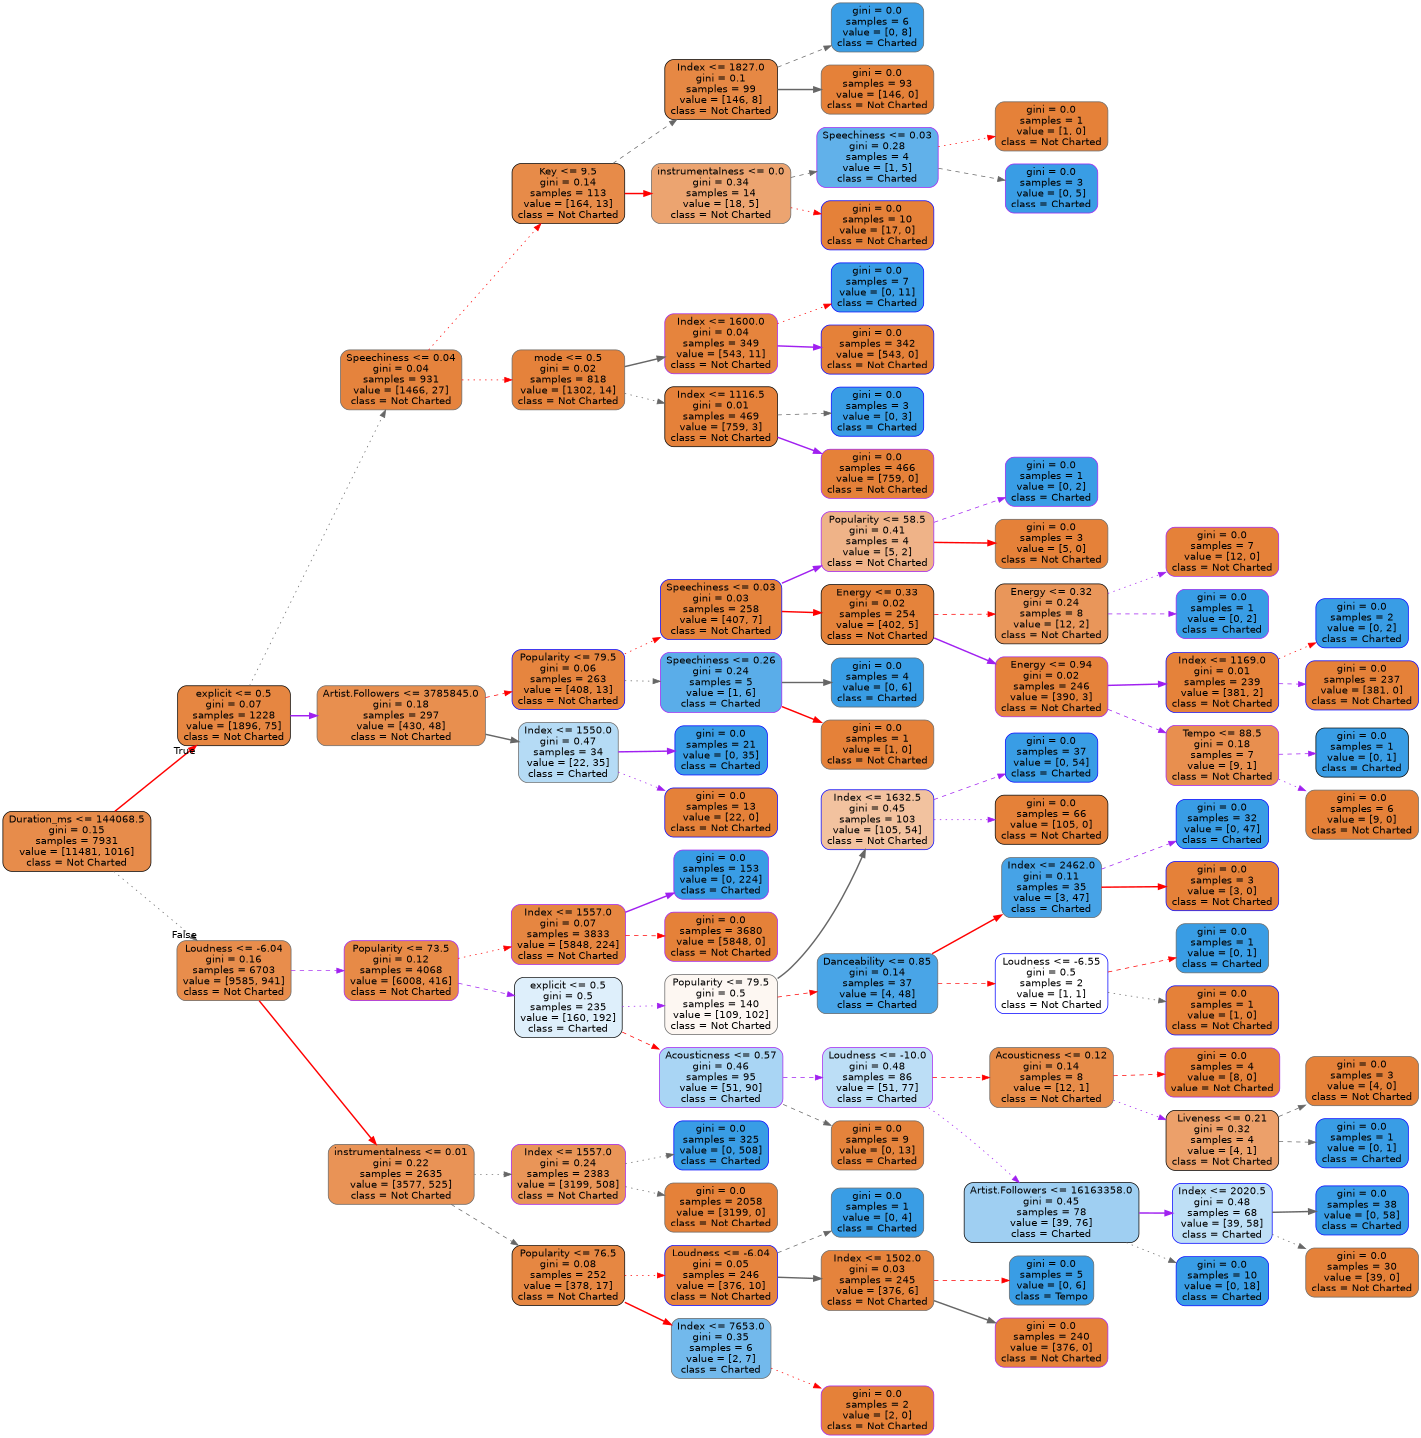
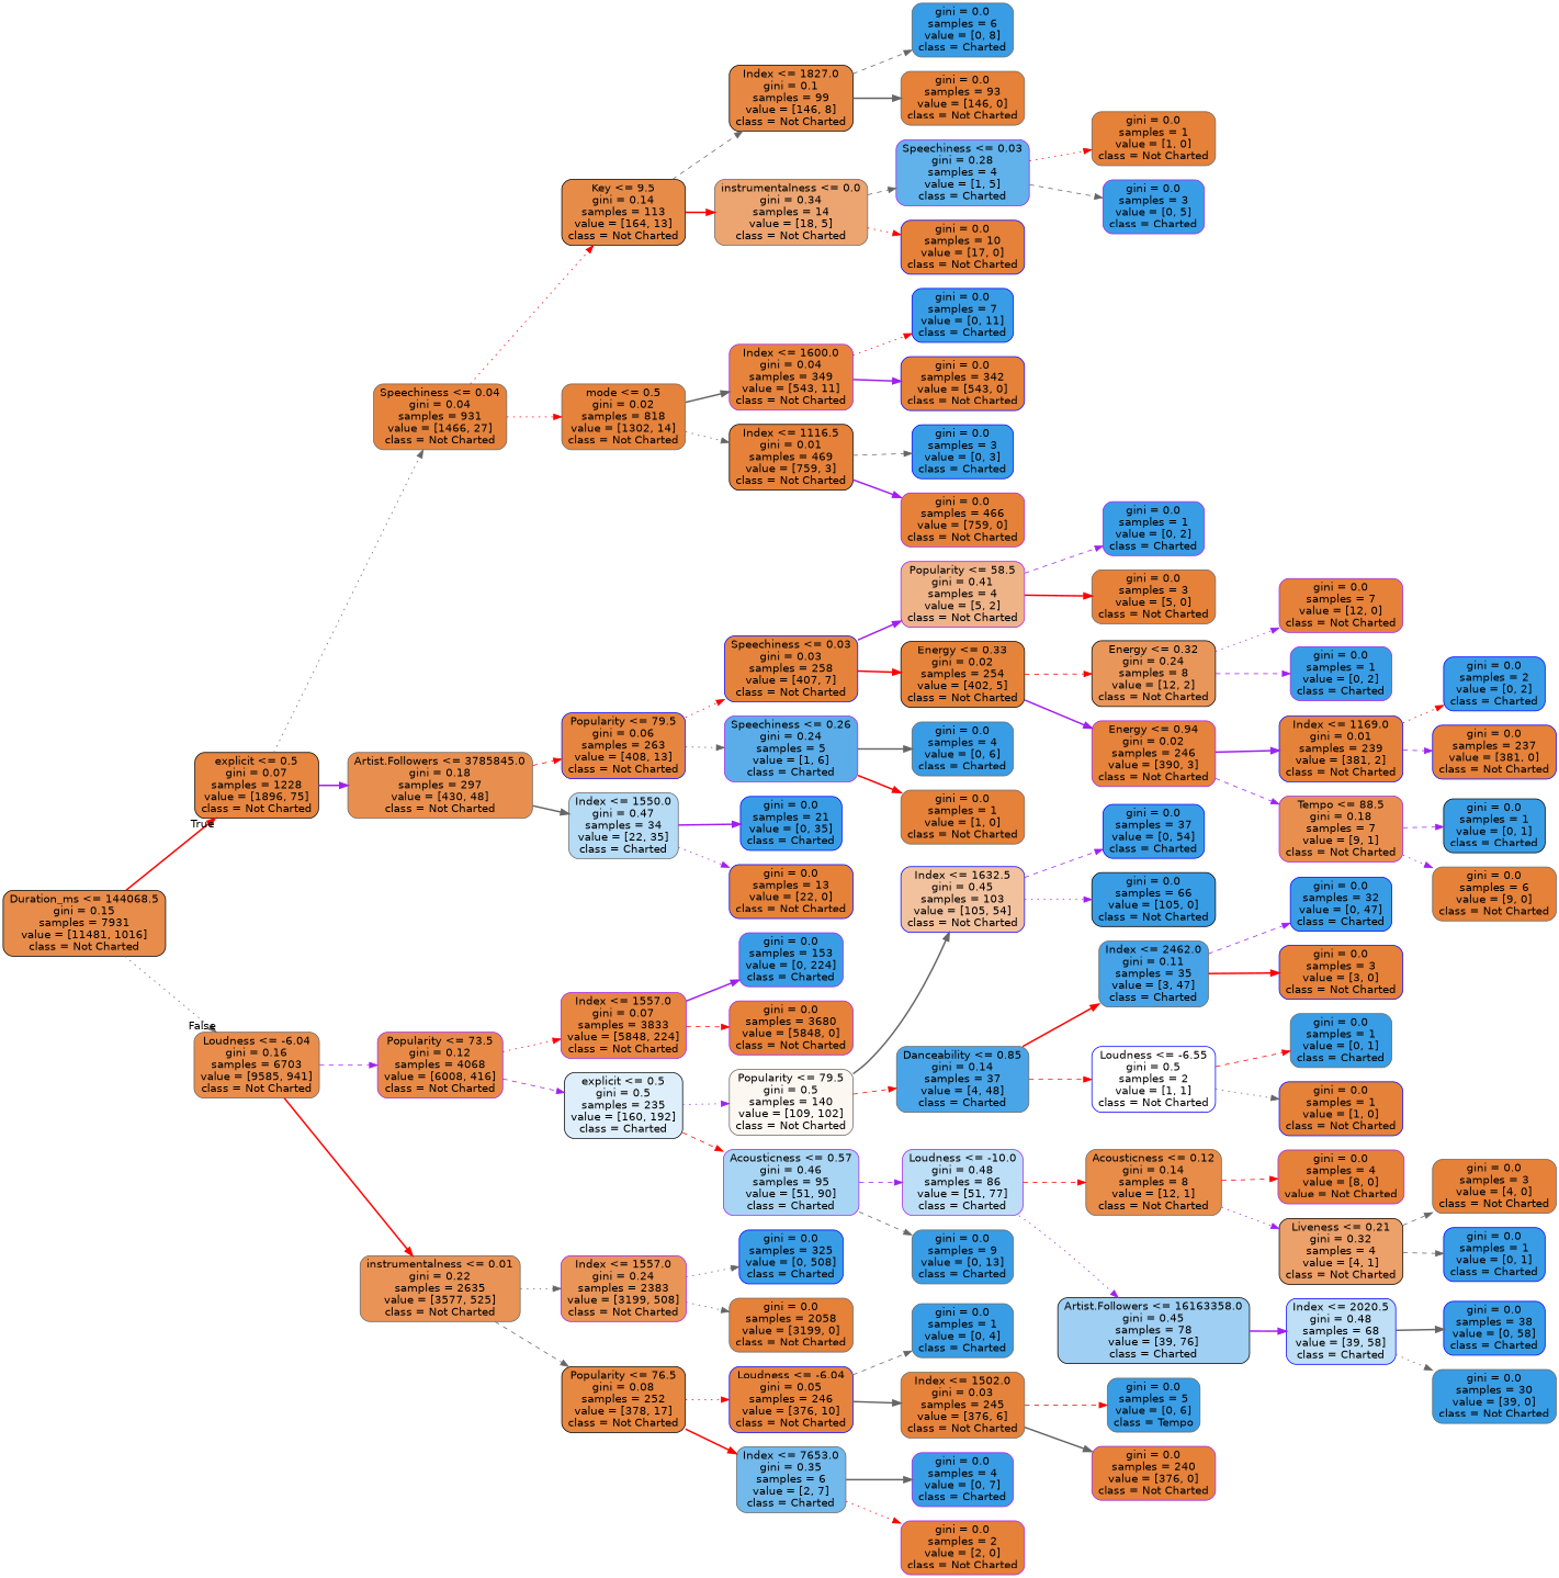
  digraph {
    rankdir=LR
    node [color=gray40 fillcolor="#399de5" fontname=helvetica shape=box style="filled, rounded"]
    edge [color=red fontname=helvetica style=dashed]
    n1 [color=black fillcolor="#e78c4b" label="Duration_ms <= 144068.5\ngini = 0.15\nsamples = 7931\nvalue = [11481, 1016]\nclass = Not Charted"]
    n2 [color=black fillcolor="#e68641" label="explicit <= 0.5\ngini = 0.07\nsamples = 1228\nvalue = [1896, 75]\nclass = Not Charted"]
    n3 [fillcolor="#e88d4c" label="Loudness <= -6.04\ngini = 0.16\nsamples = 6703\nvalue = [9585, 941]\nclass = Not Charted"]
    n4 [fillcolor="#e5833d" label="Speechiness <= 0.04\ngini = 0.04\nsamples = 931\nvalue = [1466, 27]\nclass = Not Charted"]
    n5 [fillcolor="#e88f4f" label="Artist.Followers <= 3785845.0\ngini = 0.18\nsamples = 297\nvalue = [430, 48]\nclass = Not Charted"]
    n6 [color=purple fillcolor="#e78a47" label="Popularity <= 73.5\ngini = 0.12\nsamples = 4068\nvalue = [6008, 416]\nclass = Not Charted"]
    n7 [fillcolor="#e99356" label="instrumentalness <= 0.01\ngini = 0.22\nsamples = 2635\nvalue = [3577, 525]\nclass = Not Charted"]
    n8 [color=black fillcolor="#e78b49" label="Key <= 9.5\ngini = 0.14\nsamples = 113\nvalue = [164, 13]\nclass = Not Charted"]
    n9 [fillcolor="#e5823b" label="mode <= 0.5\ngini = 0.02\nsamples = 818\nvalue = [1302, 14]\nclass = Not Charted"]
    n10 [color=blue fillcolor="#e6853f" label="Popularity <= 79.5\ngini = 0.06\nsamples = 263\nvalue = [408, 13]\nclass = Not Charted"]
    n11 [fillcolor="#b5dbf5" label="Index <= 1550.0\ngini = 0.47\nsamples = 34\nvalue = [22, 35]\nclass = Charted"]
    n12 [color=black fillcolor="#e68844" label="Index <= 1827.0\ngini = 0.1\nsamples = 99\nvalue = [146, 8]\nclass = Not Charted"]
    n13 [fillcolor="#eca470" label="instrumentalness <= 0.0\ngini = 0.34\nsamples = 14\nvalue = [18, 5]\nclass = Not Charted"]
    n14 [color=purple fillcolor="#e6843d" label="Index <= 1600.0\ngini = 0.04\nsamples = 349\nvalue = [543, 11]\nclass = Not Charted"]
    n15 [color=black fillcolor="#e5813a" label="Index <= 1116.5\ngini = 0.01\nsamples = 469\nvalue = [759, 3]\nclass = Not Charted"]
    n16 [label="gini = 0.0\nsamples = 6\nvalue = [0, 8]\nclass = Charted"]
    n17 [fillcolor="#e58139" label="gini = 0.0\nsamples = 93\nvalue = [146, 0]\nclass = Not Charted"]
    n18 [color=purple fillcolor="#61b1ea" label="Speechiness <= 0.03\ngini = 0.28\nsamples = 4\nvalue = [1, 5]\nclass = Charted"]
    n19 [color=blue fillcolor="#e58139" label="gini = 0.0\nsamples = 10\nvalue = [17, 0]\nclass = Not Charted"]
    n20 [fillcolor="#e58139" label="gini = 0.0\nsamples = 1\nvalue = [1, 0]\nclass = Not Charted"]
    n21 [color=purple label="gini = 0.0\nsamples = 3\nvalue = [0, 5]\nclass = Charted"]
    n22 [color=blue label="gini = 0.0\nsamples = 7\nvalue = [0, 11]\nclass = Charted"]
    n23 [color=blue fillcolor="#e58139" label="gini = 0.0\nsamples = 342\nvalue = [543, 0]\nclass = Not Charted"]
    n24 [color=blue label="gini = 0.0\nsamples = 3\nvalue = [0, 3]\nclass = Charted"]
    n25 [color=purple fillcolor="#e58139" label="gini = 0.0\nsamples = 466\nvalue = [759, 0]\nclass = Not Charted"]
    n26 [color=blue fillcolor="#e5833c" label="Speechiness <= 0.03\ngini = 0.03\nsamples = 258\nvalue = [407, 7]\nclass = Not Charted"]
    n27 [color=purple fillcolor="#5aade9" label="Speechiness <= 0.26\ngini = 0.24\nsamples = 5\nvalue = [1, 6]\nclass = Charted"]
    n28 [color=blue label="gini = 0.0\nsamples = 21\nvalue = [0, 35]\nclass = Charted"]
    n29 [color=blue fillcolor="#e58139" label="gini = 0.0\nsamples = 13\nvalue = [22, 0]\nclass = Not Charted"]
    n30 [color=purple fillcolor="#efb388" label="Popularity <= 58.5\ngini = 0.41\nsamples = 4\nvalue = [5, 2]\nclass = Not Charted"]
    n31 [color=black fillcolor="#e5833b" label="Energy <= 0.33\ngini = 0.02\nsamples = 254\nvalue = [402, 5]\nclass = Not Charted"]
    n32 [label="gini = 0.0\nsamples = 4\nvalue = [0, 6]\nclass = Charted"]
    n33 [fillcolor="#e58139" label="gini = 0.0\nsamples = 1\nvalue = [1, 0]\nclass = Not Charted"]
    n34 [color=purple label="gini = 0.0\nsamples = 1\nvalue = [0, 2]\nclass = Charted"]
    n35 [fillcolor="#e58139" label="gini = 0.0\nsamples = 3\nvalue = [5, 0]\nclass = Not Charted"]
    n36 [color=black fillcolor="#e9965a" label="Energy <= 0.32\ngini = 0.24\nsamples = 8\nvalue = [12, 2]\nclass = Not Charted"]
    n37 [color=purple fillcolor="#e5823b" label="Energy <= 0.94\ngini = 0.02\nsamples = 246\nvalue = [390, 3]\nclass = Not Charted"]
    n38 [color=purple fillcolor="#e58139" label="gini = 0.0\nsamples = 7\nvalue = [12, 0]\nclass = Not Charted"]
    n39 [color=purple label="gini = 0.0\nsamples = 1\nvalue = [0, 2]\nclass = Charted"]
    n40 [color=blue fillcolor="#e5823a" label="Index <= 1169.0\ngini = 0.01\nsamples = 239\nvalue = [381, 2]\nclass = Not Charted"]
    n41 [color=purple fillcolor="#e88f4f" label="Tempo <= 88.5\ngini = 0.18\nsamples = 7\nvalue = [9, 1]\nclass = Not Charted"]
    n42 [color=blue label="gini = 0.0\nsamples = 2\nvalue = [0, 2]\nclass = Charted"]
    n43 [color=blue fillcolor="#e58139" label="gini = 0.0\nsamples = 237\nvalue = [381, 0]\nclass = Not Charted"]
    n44 [color=black label="gini = 0.0\nsamples = 1\nvalue = [0, 1]\nclass = Charted"]
    n45 [fillcolor="#e58139" label="gini = 0.0\nsamples = 6\nvalue = [9, 0]\nclass = Not Charted"]
    n46 [color=purple fillcolor="#e68641" label="Index <= 1557.0\ngini = 0.07\nsamples = 3833\nvalue = [5848, 224]\nclass = Not Charted"]
    n47 [color=black fillcolor="#deeffb" label="explicit <= 0.5\ngini = 0.5\nsamples = 235\nvalue = [160, 192]\nclass = Charted"]
    n48 [color=purple fillcolor="#e99558" label="Index <= 1557.0\ngini = 0.24\nsamples = 2383\nvalue = [3199, 508]\nclass = Not Charted"]
    n49 [color=black fillcolor="#e68742" label="Popularity <= 76.5\ngini = 0.08\nsamples = 252\nvalue = [378, 17]\nclass = Not Charted"]
    n50 [color=purple label="gini = 0.0\nsamples = 153\nvalue = [0, 224]\nclass = Charted"]
    n51 [color=purple fillcolor="#e58139" label="gini = 0.0\nsamples = 3680\nvalue = [5848, 0]\nclass = Not Charted"]
    n52 [fillcolor="#fdf7f2" label="Popularity <= 79.5\ngini = 0.5\nsamples = 140\nvalue = [109, 102]\nclass = Not Charted"]
    n53 [color=purple fillcolor="#a9d5f4" label="Acousticness <= 0.57\ngini = 0.46\nsamples = 95\nvalue = [51, 90]\nclass = Charted"]
    n54 [color=blue fillcolor="#f2c29f" label="Index <= 1632.5\ngini = 0.45\nsamples = 103\nvalue = [105, 54]\nclass = Not Charted"]
    n55 [fillcolor="#49a5e7" label="Danceability <= 0.85\ngini = 0.14\nsamples = 37\nvalue = [4, 48]\nclass = Charted"]
    n56 [color=purple fillcolor="#bcdef6" label="Loudness <= -10.0\ngini = 0.48\nsamples = 86\nvalue = [51, 77]\nclass = Charted"]
-   n57 [fillcolor="#e5833c" label="gini = 0.0\nsamples = 9\nvalue = [0, 13]\nclass = Charted"]
+   n57 [label="gini = 0.0\nsamples = 9\nvalue = [0, 13]\nclass = Charted"]
    n58 [color=blue label="gini = 0.0\nsamples = 37\nvalue = [0, 54]\nclass = Charted"]
-   n59 [color=black fillcolor="#e58139" label="gini = 0.0\nsamples = 66\nvalue = [105, 0]\nclass = Not Charted"]
+   n59 [color=black label="gini = 0.0\nsamples = 66\nvalue = [105, 0]\nclass = Not Charted"]
    n60 [fillcolor="#46a3e7" label="Index <= 2462.0\ngini = 0.11\nsamples = 35\nvalue = [3, 47]\nclass = Charted"]
    n61 [color=blue fillcolor="#ffffff" label="Loudness <= -6.55\ngini = 0.5\nsamples = 2\nvalue = [1, 1]\nclass = Not Charted"]
    n62 [color=blue label="gini = 0.0\nsamples = 32\nvalue = [0, 47]\nclass = Charted"]
    n63 [color=blue fillcolor="#e58139" label="gini = 0.0\nsamples = 3\nvalue = [3, 0]\nclass = Not Charted"]
    n64 [label="gini = 0.0\nsamples = 1\nvalue = [0, 1]\nclass = Charted"]
    n65 [color=blue fillcolor="#e58139" label="gini = 0.0\nsamples = 1\nvalue = [1, 0]\nclass = Not Charted"]
    n66 [fillcolor="#e78c49" label="Acousticness <= 0.12\ngini = 0.14\nsamples = 8\nvalue = [12, 1]\nclass = Not Charted"]
    n67 [color=black fillcolor="#9fcff2" label="Artist.Followers <= 16163358.0\ngini = 0.45\nsamples = 78\nvalue = [39, 76]\nclass = Charted"]
    n68 [color=purple fillcolor="#e58139" label="gini = 0.0\nsamples = 4\nvalue = [8, 0]\nvalue = Not Charted"]
    n69 [color=black fillcolor="#eca06a" label="Liveness <= 0.21\ngini = 0.32\nsamples = 4\nvalue = [4, 1]\nclass = Not Charted"]
    n70 [color=blue fillcolor="#bedff6" label="Index <= 2020.5\ngini = 0.48\nsamples = 68\nvalue = [39, 58]\nclass = Charted"]
-   n71 [color=blue label="gini = 0.0\nsamples = 10\nvalue = [0, 18]\nclass = Charted"]
    n72 [fillcolor="#e58139" label="gini = 0.0\nsamples = 3\nvalue = [4, 0]\nclass = Not Charted"]
    n73 [color=blue label="gini = 0.0\nsamples = 1\nvalue = [0, 1]\nclass = Charted"]
    n74 [color=blue label="gini = 0.0\nsamples = 38\nvalue = [0, 58]\nclass = Charted"]
-   n75 [fillcolor="#e58139" label="gini = 0.0\nsamples = 30\nvalue = [39, 0]\nclass = Not Charted"]
+   n75 [label="gini = 0.0\nsamples = 30\nvalue = [39, 0]\nclass = Not Charted"]
    n76 [color=blue label="gini = 0.0\nsamples = 325\nvalue = [0, 508]\nclass = Charted"]
    n77 [fillcolor="#e58139" label="gini = 0.0\nsamples = 2058\nvalue = [3199, 0]\nclass = Not Charted"]
    n78 [color=blue fillcolor="#e6843e" label="Loudness <= -6.04\ngini = 0.05\nsamples = 246\nvalue = [376, 10]\nclass = Not Charted"]
    n79 [fillcolor="#72b9ec" label="Index <= 7653.0\ngini = 0.35\nsamples = 6\nvalue = [2, 7]\nclass = Charted"]
    n80 [label="gini = 0.0\nsamples = 1\nvalue = [0, 4]\nclass = Charted"]
    n81 [fillcolor="#e5833c" label="Index <= 1502.0\ngini = 0.03\nsamples = 245\nvalue = [376, 6]\nclass = Not Charted"]
+   n82 [color=purple label="gini = 0.0\nsamples = 4\nvalue = [0, 7]\nclass = Charted"]
    n83 [color=purple fillcolor="#e58139" label="gini = 0.0\nsamples = 2\nvalue = [2, 0]\nclass = Not Charted"]
    n84 [label="gini = 0.0\nsamples = 5\nvalue = [0, 6]\nclass = Tempo"]
    n85 [color=purple fillcolor="#e58139" label="gini = 0.0\nsamples = 240\nvalue = [376, 0]\nclass = Not Charted"]
    n1 -> n2 [headlabel=True labelangle=45 labeldistance=2.5 style=bold]
    n1 -> n3 [color=gray40 headlabel=False labelangle=-45 labeldistance=2.5 style=dotted]
    n2 -> n4 [color=gray40 style=dotted]
    n2 -> n5 [color=purple style=bold]
    n3 -> n6 [color=purple]
    n3 -> n7 [style=bold]
    n4 -> n8 [style=dotted]
    n4 -> n9 [style=dotted]
    n5 -> n10
    n5 -> n11 [color=gray40 style=bold]
    n6 -> n46 [style=dotted]
    n6 -> n47 [color=purple]
    n7 -> n48 [color=gray40 style=dotted]
    n7 -> n49 [color=gray40]
    n8 -> n12 [color=gray40]
    n8 -> n13 [style=bold]
    n9 -> n14 [color=gray40 style=bold]
    n9 -> n15 [color=gray40 style=dotted]
    n10 -> n26 [style=dotted]
    n10 -> n27 [color=gray40 style=dotted]
    n11 -> n28 [color=purple style=bold]
    n11 -> n29 [color=purple style=dotted]
    n12 -> n16 [color=gray40]
    n12 -> n17 [color=gray40 style=bold]
    n13 -> n18 [color=gray40]
    n13 -> n19 [style=dotted]
    n14 -> n22 [style=dotted]
    n14 -> n23 [color=purple style=bold]
    n15 -> n24 [color=gray40]
    n15 -> n25 [color=purple style=bold]
    n18 -> n20 [style=dotted]
    n18 -> n21 [color=gray40]
    n26 -> n30 [color=purple style=bold]
    n26 -> n31 [style=bold]
    n27 -> n32 [color=gray40 style=bold]
    n27 -> n33 [style=bold]
    n30 -> n34 [color=purple]
    n30 -> n35 [style=bold]
    n31 -> n36
    n31 -> n37 [color=purple style=bold]
    n36 -> n38 [color=purple style=dotted]
    n36 -> n39 [color=purple]
    n37 -> n40 [color=purple style=bold]
    n37 -> n41 [color=purple]
    n40 -> n42 [style=dotted]
    n40 -> n43 [color=purple]
    n41 -> n44 [color=purple]
    n41 -> n45 [color=purple style=dotted]
    n46 -> n50 [color=purple style=bold]
    n46 -> n51
    n47 -> n52 [color=purple style=dotted]
    n47 -> n53
    n48 -> n76 [color=gray40 style=dotted]
    n48 -> n77 [color=gray40 style=dotted]
    n49 -> n78 [style=dotted]
    n49 -> n79 [style=bold]
    n52 -> n54 [color=gray40 style=bold]
    n52 -> n55
    n53 -> n56 [color=purple]
    n53 -> n57 [color=gray40]
    n54 -> n58 [color=purple]
    n54 -> n59 [color=purple style=dotted]
    n55 -> n60 [style=bold]
    n55 -> n61
    n56 -> n66
    n56 -> n67 [color=purple style=dotted]
    n60 -> n62 [color=purple]
    n60 -> n63 [style=bold]
    n61 -> n64
    n61 -> n65 [color=gray40 style=dotted]
    n66 -> n68
    n66 -> n69 [color=purple style=dotted]
    n67 -> n70 [color=purple style=bold]
-   n67 -> n71 [color=gray40 style=dotted]
    n69 -> n72 [color=gray40]
    n69 -> n73 [color=gray40]
    n70 -> n74 [color=gray40 style=bold]
    n70 -> n75 [color=gray40 style=dotted]
    n78 -> n80 [color=gray40]
    n78 -> n81 [color=gray40 style=bold]
+   n79 -> n82 [color=gray40 style=bold]
    n79 -> n83 [style=dotted]
    n81 -> n84
    n81 -> n85 [color=gray40 style=bold]
  }
